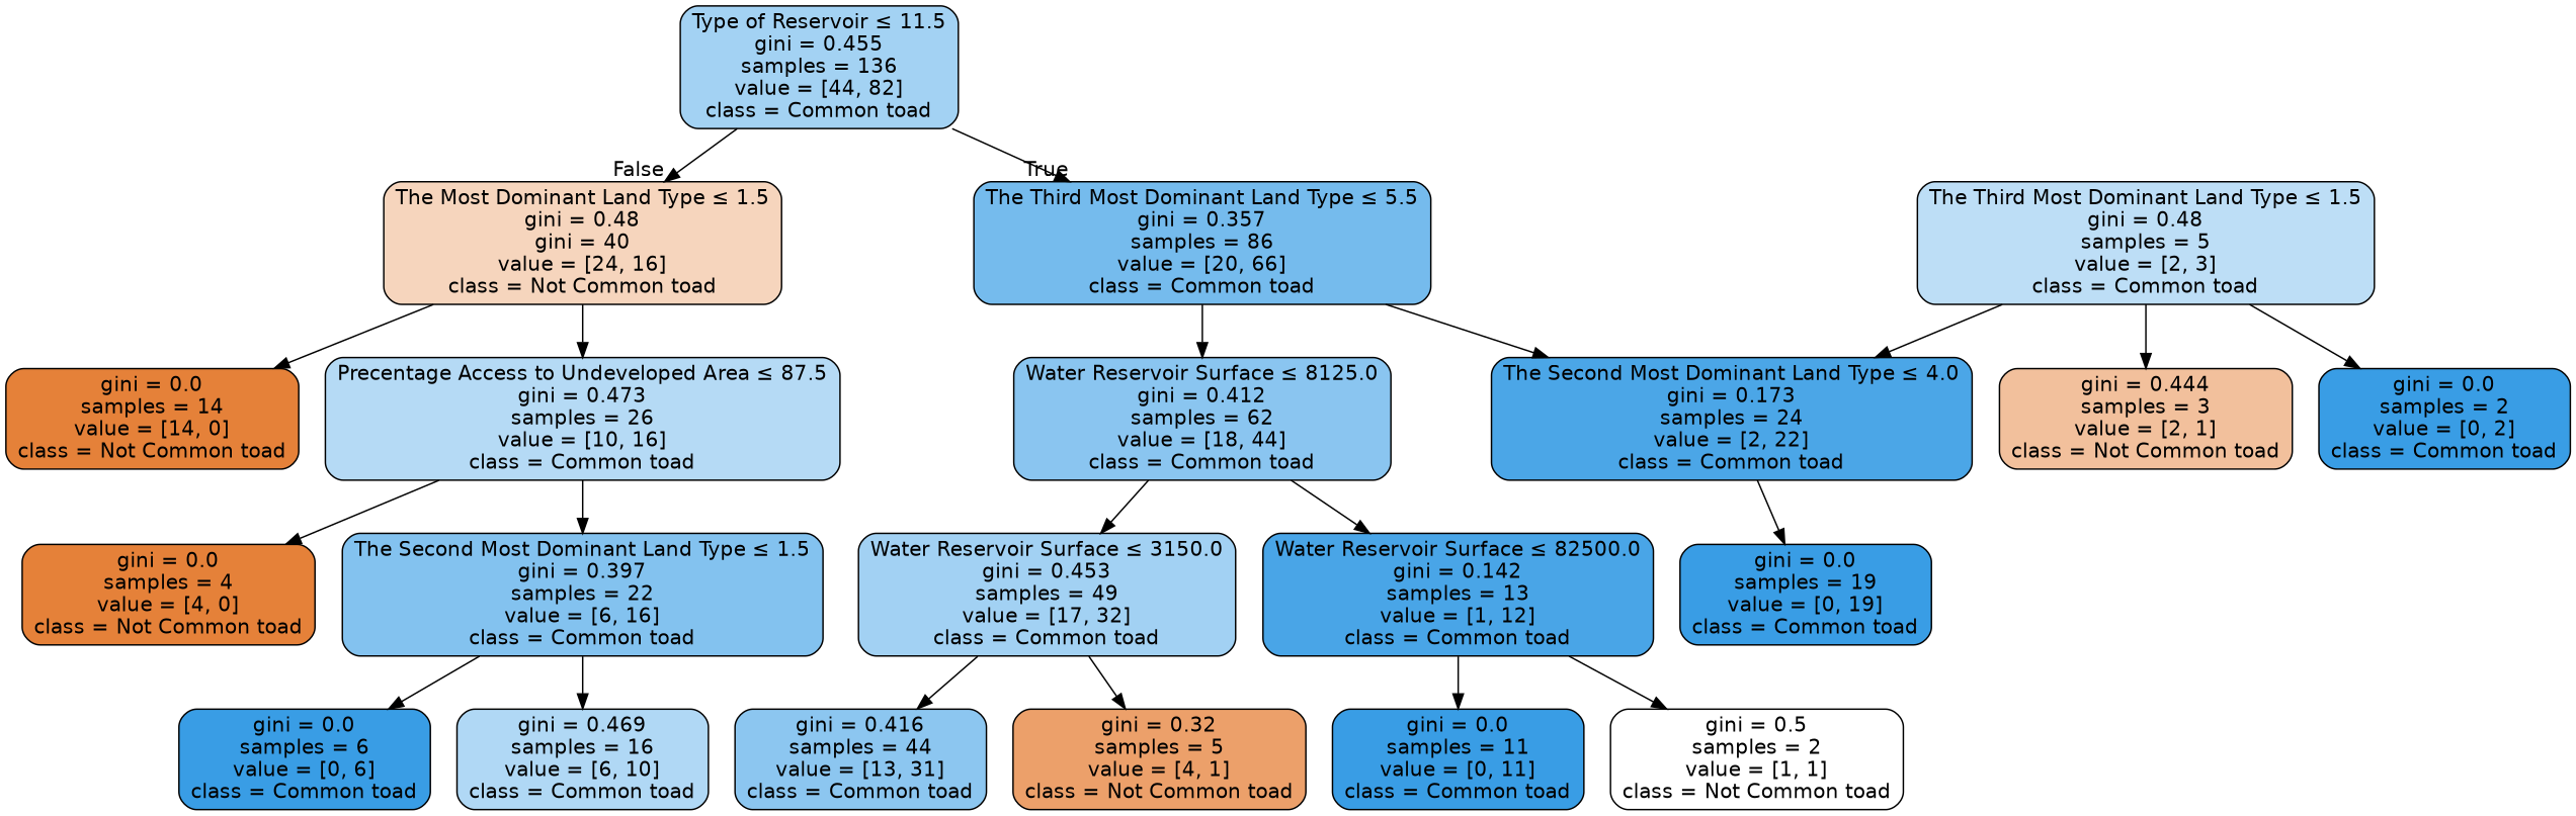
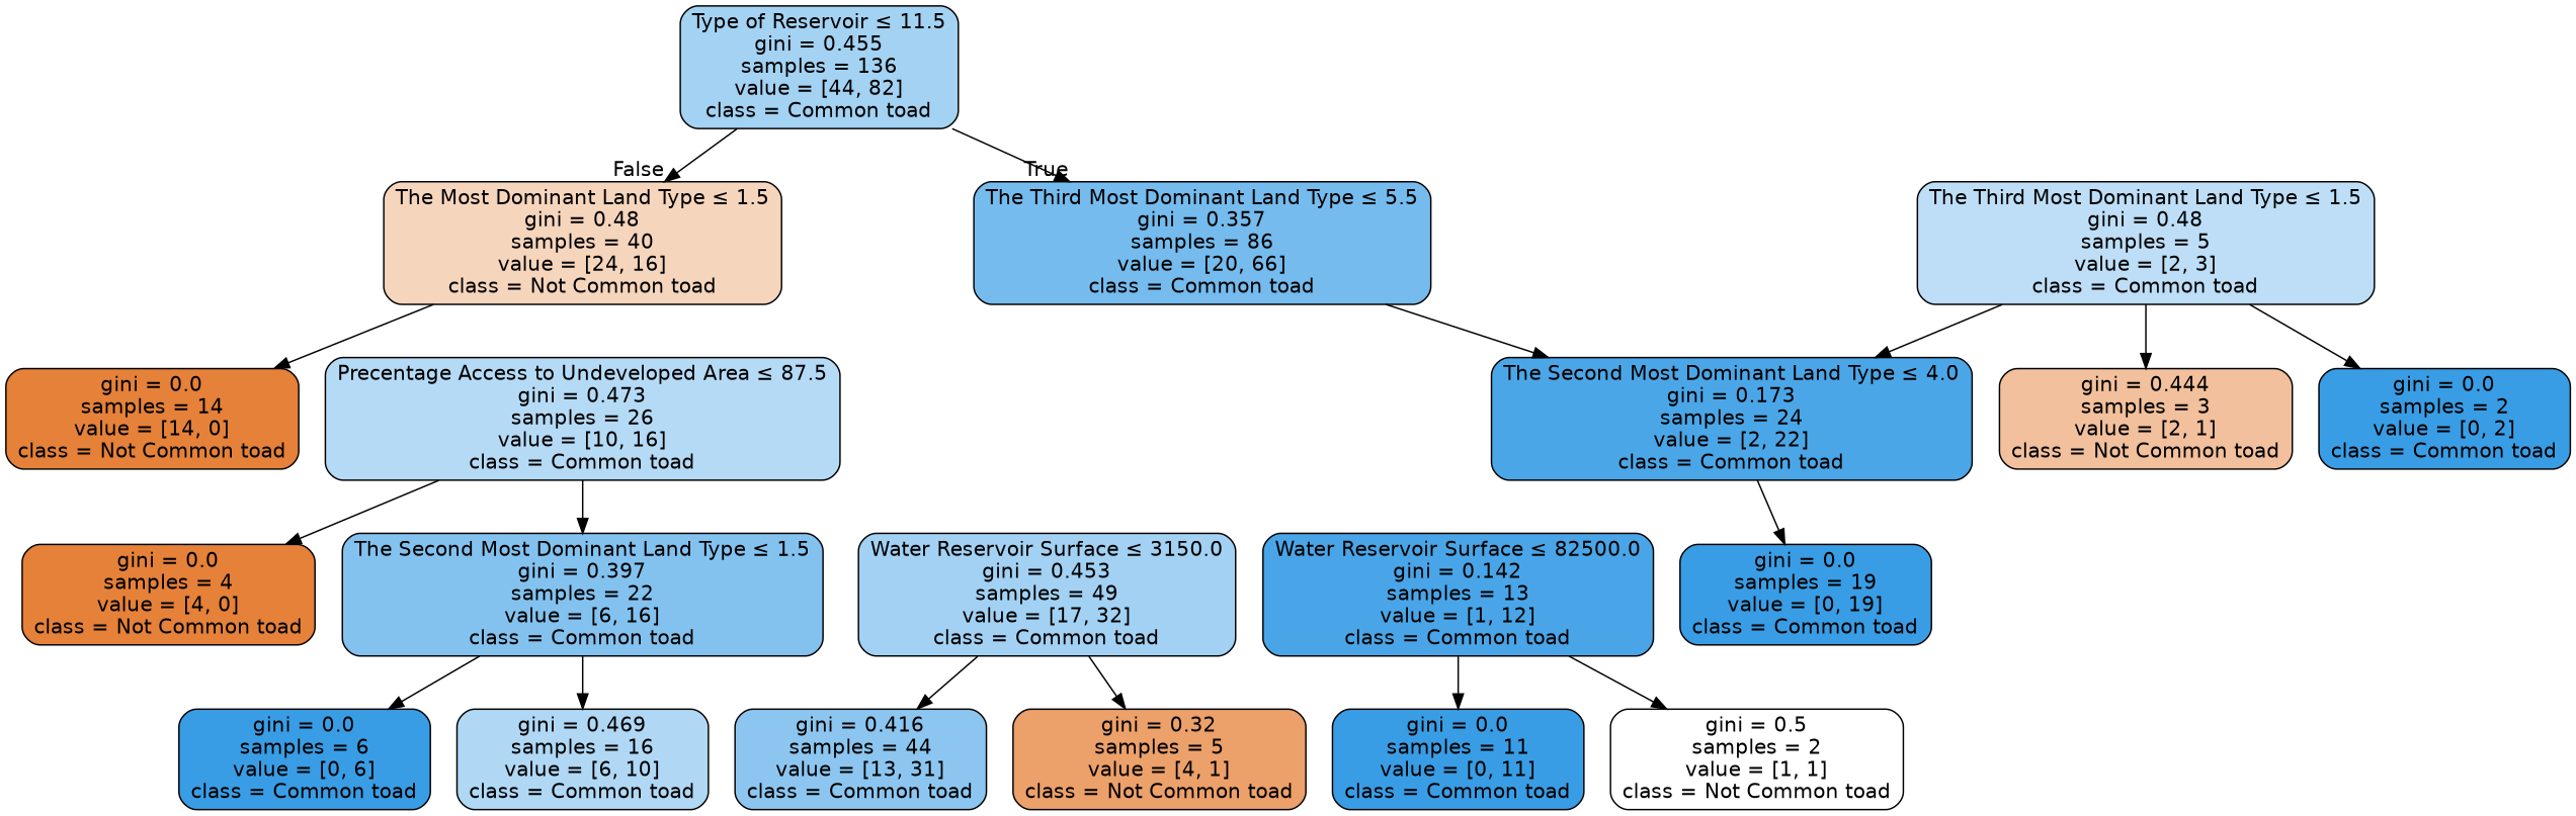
  digraph {
    node [color=black fillcolor="#399de5" fontname=helvetica shape=box style="filled, rounded"]
    edge [fontname=helvetica]
    n1 [fillcolor="#a3d2f3" label=<Type of Reservoir &le; 11.5<br/>gini = 0.455<br/>samples = 136<br/>value = [44, 82]<br/>class = Common toad>]
    n2 [fillcolor="#75bbed" label=<The Third Most Dominant Land Type &le; 5.5<br/>gini = 0.357<br/>samples = 86<br/>value = [20, 66]<br/>class = Common toad>]
-   n3 [fillcolor="#f6d5bd" label=<The Most Dominant Land Type &le; 1.5<br/>gini = 0.48<br/>gini = 40<br/>value = [24, 16]<br/>class = Not Common toad>]
+   n3 [fillcolor="#f6d5bd" label=<The Most Dominant Land Type &le; 1.5<br/>gini = 0.48<br/>samples = 40<br/>value = [24, 16]<br/>class = Not Common toad>]
    n4 [fillcolor="#4ba6e7" label=<The Second Most Dominant Land Type &le; 4.0<br/>gini = 0.173<br/>samples = 24<br/>value = [2, 22]<br/>class = Common toad>]
-   n5 [fillcolor="#8ac5f0" label=<Water Reservoir Surface &le; 8125.0<br/>gini = 0.412<br/>samples = 62<br/>value = [18, 44]<br/>class = Common toad>]
    n6 [fillcolor="#e58139" label=<gini = 0.0<br/>samples = 14<br/>value = [14, 0]<br/>class = Not Common toad>]
    n7 [fillcolor="#b5daf5" label=<Precentage Access to Undeveloped Area &le; 87.5<br/>gini = 0.473<br/>samples = 26<br/>value = [10, 16]<br/>class = Common toad>]
    n8 [label=<gini = 0.0<br/>samples = 19<br/>value = [0, 19]<br/>class = Common toad>]
    n9 [fillcolor="#a2d1f3" label=<Water Reservoir Surface &le; 3150.0<br/>gini = 0.453<br/>samples = 49<br/>value = [17, 32]<br/>class = Common toad>]
    n10 [fillcolor="#49a5e7" label=<Water Reservoir Surface &le; 82500.0<br/>gini = 0.142<br/>samples = 13<br/>value = [1, 12]<br/>class = Common toad>]
    n11 [fillcolor="#bddef6" label=<The Third Most Dominant Land Type &le; 1.5<br/>gini = 0.48<br/>samples = 5<br/>value = [2, 3]<br/>class = Common toad>]
    n12 [fillcolor="#f2c09c" label=<gini = 0.444<br/>samples = 3<br/>value = [2, 1]<br/>class = Not Common toad>]
    n13 [label=<gini = 0.0<br/>samples = 2<br/>value = [0, 2]<br/>class = Common toad>]
    n14 [fillcolor="#8cc6f0" label=<gini = 0.416<br/>samples = 44<br/>value = [13, 31]<br/>class = Common toad>]
    n15 [fillcolor="#eca06a" label=<gini = 0.32<br/>samples = 5<br/>value = [4, 1]<br/>class = Not Common toad>]
    n16 [label=<gini = 0.0<br/>samples = 11<br/>value = [0, 11]<br/>class = Common toad>]
    n17 [fillcolor="#ffffff" label=<gini = 0.5<br/>samples = 2<br/>value = [1, 1]<br/>class = Not Common toad>]
    n18 [fillcolor="#e58139" label=<gini = 0.0<br/>samples = 4<br/>value = [4, 0]<br/>class = Not Common toad>]
    n19 [fillcolor="#83c2ef" label=<The Second Most Dominant Land Type &le; 1.5<br/>gini = 0.397<br/>samples = 22<br/>value = [6, 16]<br/>class = Common toad>]
    n20 [label=<gini = 0.0<br/>samples = 6<br/>value = [0, 6]<br/>class = Common toad>]
    n21 [fillcolor="#b0d8f5" label=<gini = 0.469<br/>samples = 16<br/>value = [6, 10]<br/>class = Common toad>]
    n1 -> n2 [headlabel=True labelangle=45 labeldistance=2.5]
    n1 -> n3 [headlabel=False labelangle=-45 labeldistance=2.5]
    n2 -> n4
-   n2 -> n5
    n3 -> n6
-   n3 -> n7
    n4 -> n8
-   n5 -> n9
-   n5 -> n10
    n7 -> n18
    n7 -> n19
    n9 -> n14
    n9 -> n15
    n10 -> n16
    n10 -> n17
    n11 -> n4
    n11 -> n12
    n11 -> n13
    n19 -> n20
    n19 -> n21
  }
